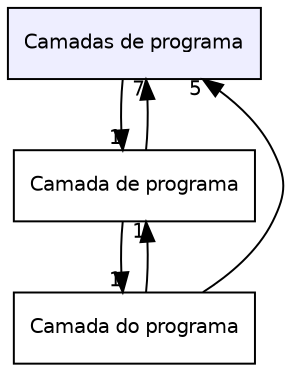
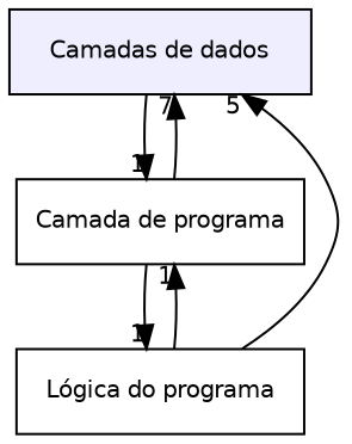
  digraph {
    compound=true
    node [fontname=Helvetica fontsize=10 shape=box]
    edge [headlabel=1 labeldistance=1.5 labelfontname=Helvetica labelfontsize=10]
-   n1 [fillcolor="#eeeeff" label="Camadas de programa" pencolor=black style=filled]
+   n1 [fillcolor="#eeeeff" label="Camadas de dados" pencolor=black style=filled]
    n2 [label="Camada de programa"]
-   n3 [label="Camada do programa"]
+   n3 [label="Lógica do programa"]
    n1 -> n2
    n2 -> n1 [headlabel=7]
    n2 -> n3
    n3 -> n1 [headlabel=5]
    n3 -> n2
  }
